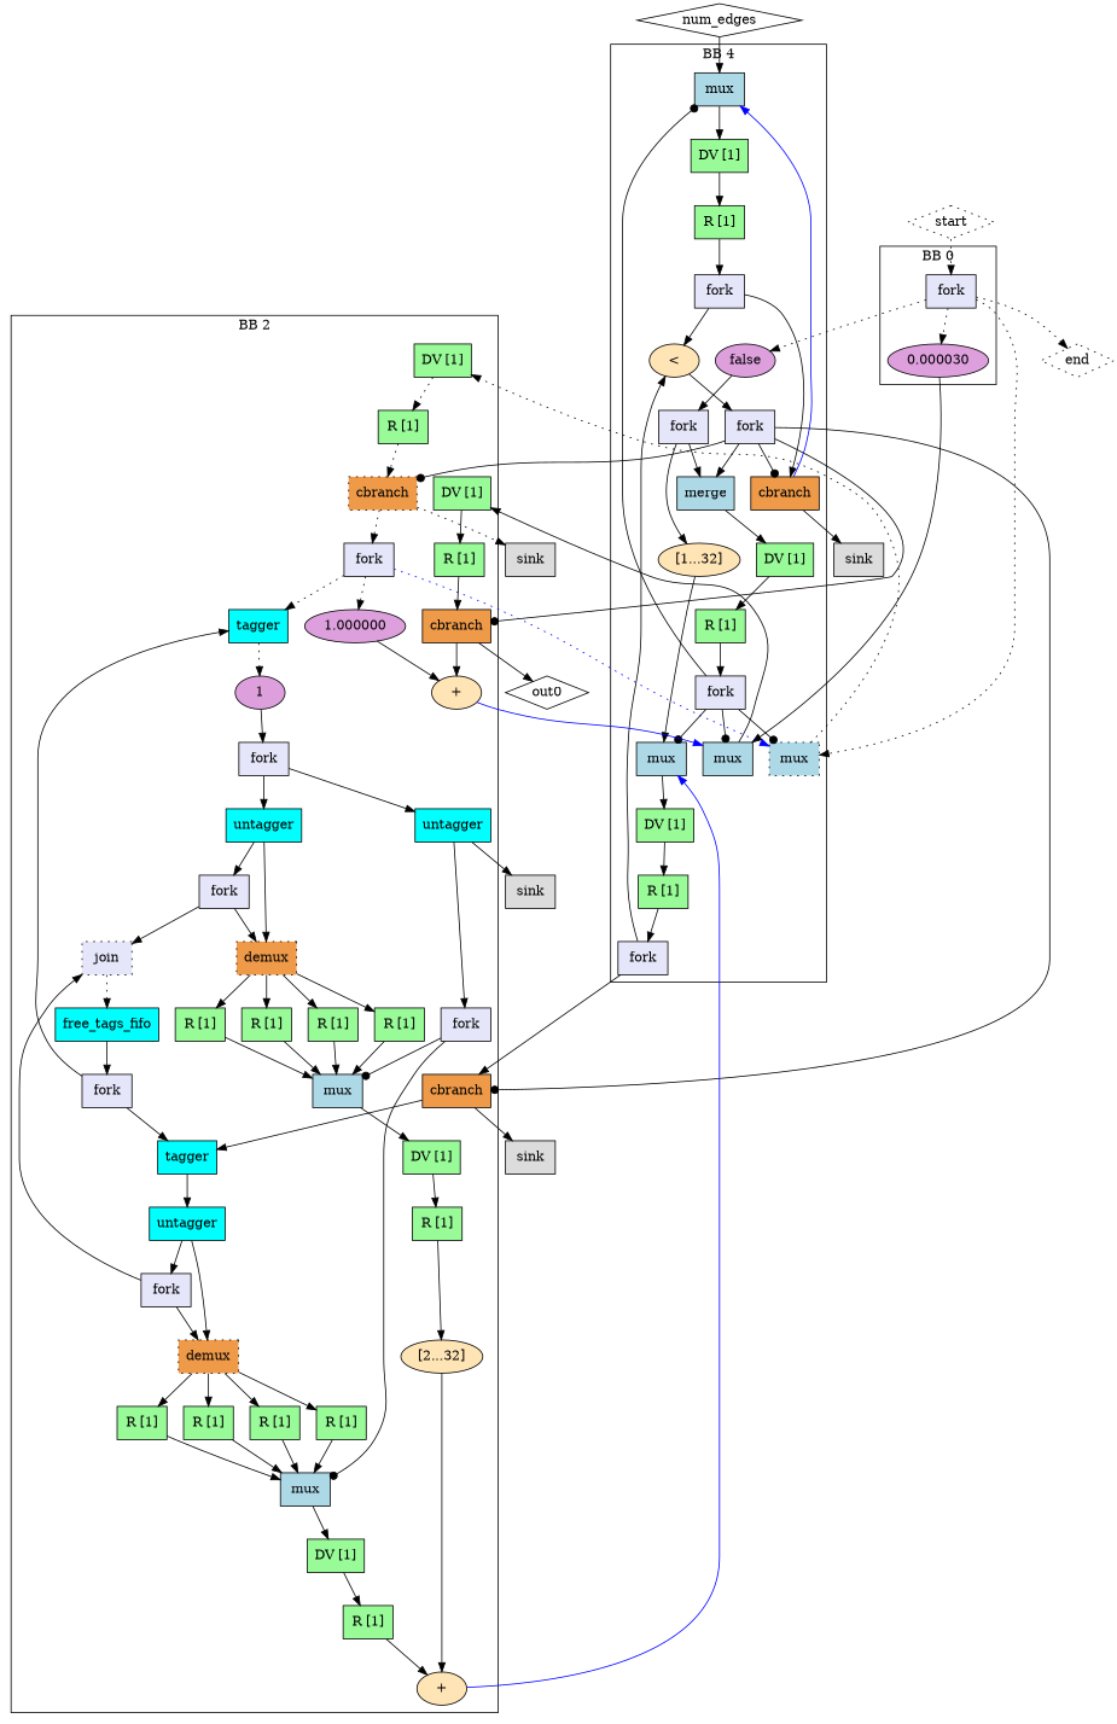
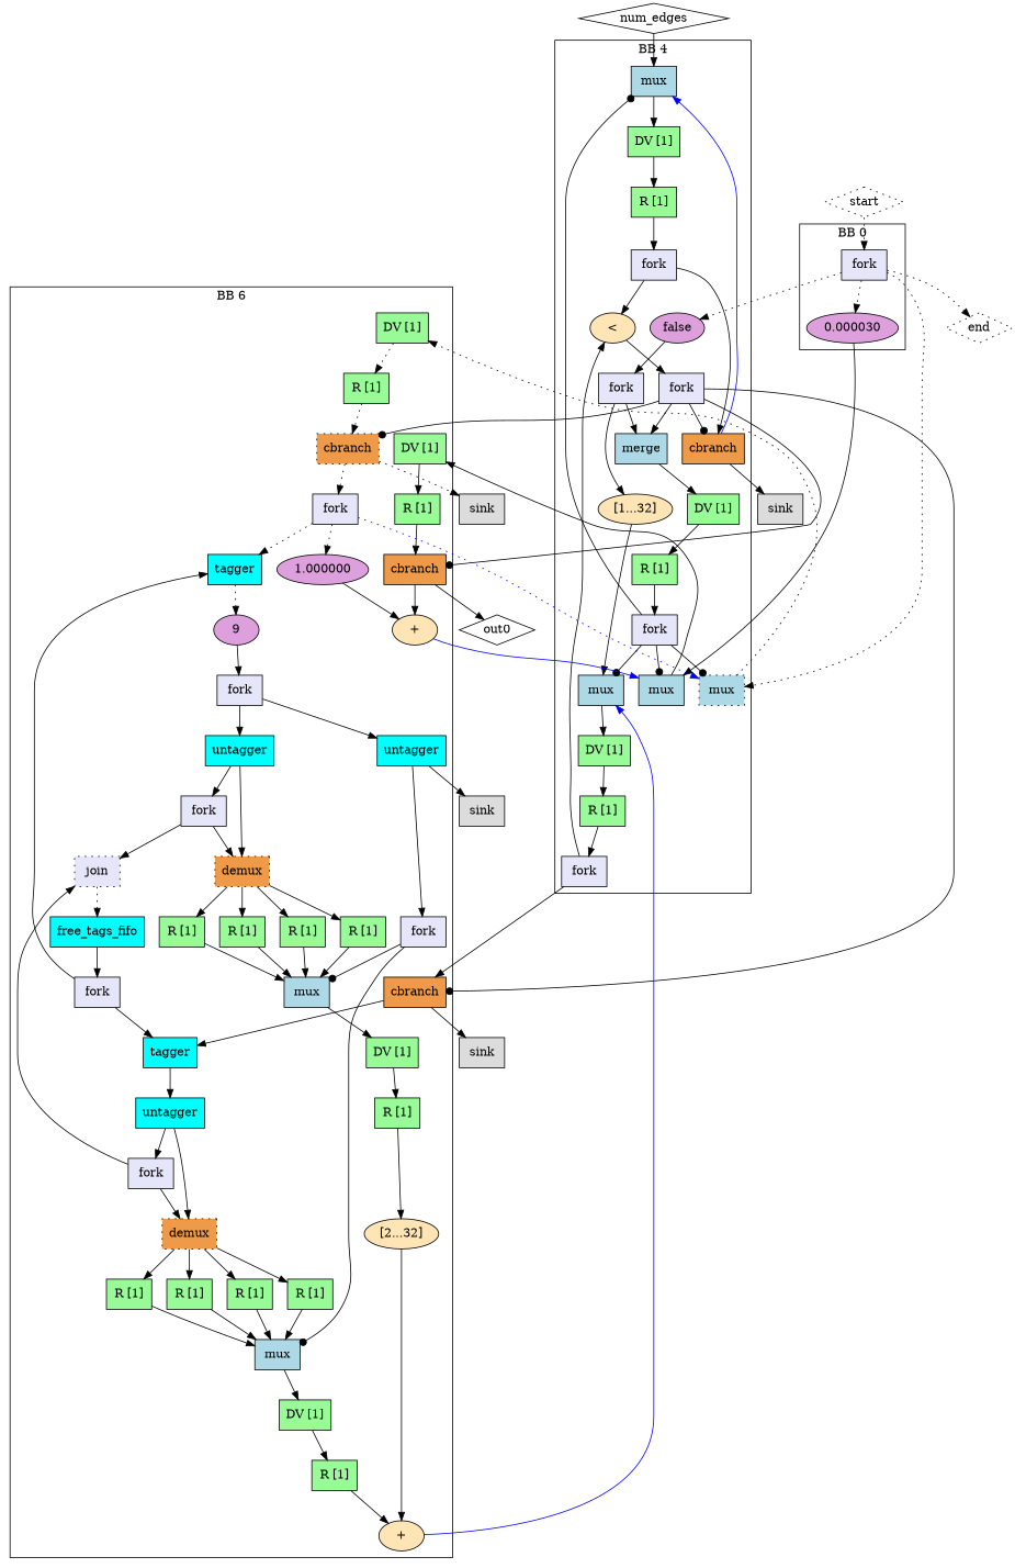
  digraph {
    compound=true
    splines=spline
    node [fillcolor=palegreen mlir_op="handshake.buffer" shape=box style=filled]
    edge [arrowhead=normal arrowtail=none dir=both from=outs from_idx=0 style=solid to=ins to_idx=0]
    n1 [fillcolor=lavender label=fork mlir_op="handshake.fork"]
    n2 [fillcolor=plum label=0.000030 mlir_op="handshake.constant" shape=oval]
    n3 [fillcolor=lightblue label=mux mlir_op="handshake.mux"]
    n4 [label="DV [1]"]
    n5 [fillcolor=lightblue label=mux mlir_op="handshake.mux" style="filled, dotted"]
    n6 [fillcolor=plum label=false mlir_op="handshake.constant" shape=oval]
    n7 [fillcolor=lavender label=fork mlir_op="handshake.fork"]
    n8 [fillcolor=lightblue label=mux mlir_op="handshake.mux"]
    n9 [fillcolor=tan2 label=cbranch mlir_op="handshake.cond_br"]
    n10 [fillcolor=lavender label=fork mlir_op="handshake.fork"]
    n11 [fillcolor=moccasin label="<" mlir_op="handshake.cmpi<" shape=oval]
    n12 [fillcolor=lavender label=fork mlir_op="handshake.fork"]
    n13 [fillcolor=lightblue label=merge mlir_op="handshake.merge"]
    n14 [fillcolor=lightblue label=mux mlir_op="handshake.mux"]
    n15 [label="DV [1]"]
    n16 [fillcolor=moccasin label="[1...32]" mlir_op="handshake.extsi" shape=oval]
    n17 [label="DV [1]"]
    n18 [label="R [1]"]
    n19 [fillcolor=lavender label=fork mlir_op="handshake.fork"]
    n20 [label="R [1]"]
    n21 [fillcolor=lavender label=fork mlir_op="handshake.fork"]
    n22 [label="R [1]"]
    n23 [label="DV [1]"]
    n24 [label="R [1]"]
    n25 [label="DV [1]"]
    n26 [label="R [1]"]
    n27 [fillcolor=tan2 label=cbranch mlir_op="handshake.cond_br"]
    n28 [fillcolor=cyan label=tagger mlir_op="handshake.tagger"]
    n29 [fillcolor=tan2 label=cbranch mlir_op="handshake.cond_br" style="filled, dotted"]
    n30 [fillcolor=lavender label=fork mlir_op="handshake.fork"]
    n31 [fillcolor=tan2 label=cbranch mlir_op="handshake.cond_br"]
    n32 [fillcolor=moccasin label="+" mlir_op="handshake.addf" shape=oval]
    n33 [fillcolor=cyan label=tagger mlir_op="handshake.tagger"]
    n34 [fillcolor=plum label=1.000000 mlir_op="handshake.constant" shape=oval]
    n35 [fillcolor=cyan label=untagger mlir_op="handshake.untagger"]
    n36 [fillcolor=lavender label=fork mlir_op="handshake.fork"]
    n37 [fillcolor=moccasin label="+" mlir_op="handshake.addi" shape=oval]
    n38 [fillcolor=cyan label=free_tags_fifo mlir_op="handshake.free_tags_fifo"]
    n39 [fillcolor=lavender label=fork mlir_op="handshake.fork"]
-   n40 [fillcolor=plum label=1 mlir_op="handshake.constant" shape=oval]
+   n40 [fillcolor=plum label=9 mlir_op="handshake.constant" shape=oval]
    n41 [fillcolor=cyan label=untagger mlir_op="handshake.untagger"]
    n42 [fillcolor=lightblue label=mux mlir_op="handshake.mux"]
    n43 [fillcolor=lightblue label=mux mlir_op="handshake.mux"]
    n44 [fillcolor=lavender label=fork mlir_op="handshake.fork"]
    n45 [fillcolor=tan2 label=demux mlir_op="handshake.demux" style="filled, dotted"]
    n46 [fillcolor=lavender label=join mlir_op="handshake.join" style="filled, dotted"]
    n47 [label="R [1]"]
    n48 [label="R [1]"]
    n49 [label="R [1]"]
    n50 [label="R [1]"]
    n51 [label="DV [1]"]
    n52 [fillcolor=cyan label=untagger mlir_op="handshake.untagger"]
    n53 [fillcolor=lavender label=fork mlir_op="handshake.fork"]
    n54 [fillcolor=tan2 label=demux mlir_op="handshake.demux" style="filled, dotted"]
    n55 [label="R [1]"]
    n56 [label="R [1]"]
    n57 [label="R [1]"]
    n58 [label="R [1]"]
    n59 [label="DV [1]"]
    n60 [fillcolor=lavender label=fork mlir_op="handshake.fork"]
    n61 [label="R [1]"]
    n62 [fillcolor=moccasin label="[2...32]" mlir_op="handshake.extsi" shape=oval]
    n63 [label="R [1]"]
    n64 [label=end mlir_op="handshake.func" shape=diamond style=dotted fillcolor=""]
    n65 [fillcolor=gainsboro label=sink mlir_op="handshake.sink"]
    n66 [fillcolor=gainsboro label=sink mlir_op="handshake.sink"]
    n67 [fillcolor=gainsboro label=sink mlir_op="handshake.sink"]
    n68 [label=out0 mlir_op="handshake.func" shape=diamond style=solid fillcolor=""]
    n69 [fillcolor=gainsboro label=sink mlir_op="handshake.sink"]
    n70 [label=num_edges mlir_op="handshake.func" shape=diamond style=solid fillcolor=""]
    n71 [label=start mlir_op="handshake.func" shape=diamond style=dotted fillcolor=""]
    subgraph cluster_1 {
      label="BB 0"
      n1
      n2
    }
    subgraph cluster_2 {
      label="BB 4"
      n3
      n4
      n5
      n6
      n7
      n8
      n9
      n10
      n11
      n12
      n13
      n14
      n15
      n16
      n17
      n18
      n19
      n20
      n21
      n22
    }
    subgraph cluster_3 {
-     label="BB 2"
+     label="BB 6"
      n23
      n24
      n25
      n26
      n27
      n28
      n29
      n30
      n31
      n32
      n33
      n34
      n35
      n36
      n37
      n38
      n39
      n40
      n41
      n42
      n43
      n44
      n45
      n46
      n47
      n48
      n49
      n50
      n51
      n52
      n53
      n54
      n55
      n56
      n57
      n58
      n59
      n60
      n61
      n62
      n63
    }
    n1 -> n2 [from=outs_3 from_idx=3 style=dotted to=ctrl]
    n1 -> n5 [from=outs_1 from_idx=1 style=dotted to=ins_0 to_idx=1]
    n1 -> n6 [from=outs_2 from_idx=2 style=dotted to=ctrl]
    n1 -> n64 [from=outs_0 style=dotted to=end to_idx=1]
    n2 -> n8 [to=ins_0 to_idx=1]
    n3 -> n4
    n4 -> n20
    n5 -> n23 [style=dotted]
    n6 -> n7
    n7 -> n13 [from=outs_0 to=ins_0]
    n7 -> n16 [from=outs_1 from_idx=1]
    n8 -> n25
    n9 -> n3 [color=blue from=trueOut to=ins_1 to_idx=2]
    n9 -> n65 [from=falseOut from_idx=1]
    n10 -> n11 [from=outs_1 from_idx=1 to=lhs]
    n10 -> n27 [from=outs_0 to=data to_idx=1]
    n11 -> n12 [from=result]
    n12 -> n9 [arrowhead=dot from=outs_3 from_idx=3 to=condition]
    n12 -> n13 [from=outs_4 from_idx=4 to=ins_1 to_idx=1]
    n12 -> n27 [arrowhead=dot from=outs_2 from_idx=2 to=condition]
    n12 -> n29 [arrowhead=dot from=outs_0 to=condition]
    n12 -> n31 [arrowhead=dot from=outs_1 from_idx=1 to=condition]
    n13 -> n17
    n14 -> n15
    n15 -> n22
    n16 -> n14 [to=ins_0 to_idx=1]
    n17 -> n18
    n18 -> n19
    n19 -> n3 [arrowhead=dot from=outs_2 from_idx=2 to=index]
    n19 -> n5 [arrowhead=dot from=outs_3 from_idx=3 to=index]
    n19 -> n8 [arrowhead=dot from=outs_1 from_idx=1 to=index]
    n19 -> n14 [arrowhead=dot from=outs_0 to=index]
    n20 -> n21
    n21 -> n9 [from=outs_1 from_idx=1 to=data to_idx=1]
    n21 -> n11 [from=outs_0 to=rhs to_idx=1]
    n22 -> n10
    n23 -> n24 [style=dotted]
    n24 -> n29 [style=dotted to=data to_idx=1]
    n25 -> n26
    n26 -> n31 [to=data to_idx=1]
    n27 -> n28 [from=trueOut]
    n27 -> n66 [from=falseOut from_idx=1]
    n28 -> n41
    n29 -> n30 [from=trueOut style=dotted]
    n29 -> n67 [from=falseOut from_idx=1 style=dotted]
    n30 -> n5 [color=blue from=outs_2 from_idx=2 style=dotted to=ins_1 to_idx=2]
    n30 -> n33 [from=outs_1 from_idx=1 style=dotted]
    n30 -> n34 [from=outs_0 style=dotted to=ctrl]
    n31 -> n32 [from=trueOut to=lhs]
    n31 -> n68 [from=falseOut from_idx=1 to=out0]
    n32 -> n8 [color=blue from=result to=ins_1 to_idx=2]
    n33 -> n40 [style=dotted to=ctrl]
    n34 -> n32 [to=rhs to_idx=1]
    n35 -> n36 [from=tagOut from_idx=1]
    n35 -> n69
    n36 -> n42 [arrowhead=dot from=outs_1 from_idx=1 to=index]
    n36 -> n43 [arrowhead=dot from=outs_0 to=index]
    n37 -> n14 [color=blue from=result to=ins_1 to_idx=2]
    n38 -> n39
    n39 -> n28 [from=outs_0 to=tagIn to_idx=1]
    n39 -> n33 [from=outs_1 from_idx=1 to=tagIn to_idx=1]
    n40 -> n60
    n41 -> n44 [from=tagOut from_idx=1]
    n41 -> n45 [to_idx=1]
    n42 -> n51
    n43 -> n59
    n44 -> n45 [from=outs_1 from_idx=1 to=index]
    n44 -> n46 [from=outs_0 to=ins_0]
    n45 -> n47 [from=outs_0]
    n45 -> n48 [from=outs_1 from_idx=1]
    n45 -> n49 [from=outs_2 from_idx=2]
    n45 -> n50 [from=outs_3 from_idx=3]
    n46 -> n38 [style=dotted]
    n47 -> n42 [to=ins_0 to_idx=1]
    n48 -> n42 [to=ins_1 to_idx=2]
    n49 -> n42 [to=ins_2 to_idx=3]
    n50 -> n42 [to=ins_3 to_idx=4]
    n51 -> n63
    n52 -> n53 [from=tagOut from_idx=1]
    n52 -> n54 [to_idx=1]
    n53 -> n46 [from=outs_0 to=ins_1 to_idx=1]
    n53 -> n54 [from=outs_1 from_idx=1 to=index]
    n54 -> n55 [from=outs_0]
    n54 -> n56 [from=outs_1 from_idx=1]
    n54 -> n57 [from=outs_2 from_idx=2]
    n54 -> n58 [from=outs_3 from_idx=3]
    n55 -> n43 [to=ins_0 to_idx=1]
    n56 -> n43 [to=ins_1 to_idx=2]
    n57 -> n43 [to=ins_2 to_idx=3]
    n58 -> n43 [to=ins_3 to_idx=4]
    n59 -> n61
    n60 -> n35 [from=outs_0]
    n60 -> n52 [from=outs_1 from_idx=1]
    n61 -> n62
    n62 -> n37 [to=rhs to_idx=1]
    n63 -> n37 [to=lhs]
    n70 -> n3 [from=num_edges to=ins_0 to_idx=1]
    n71 -> n1 [from=start from_idx=1 style=dotted]
  }
